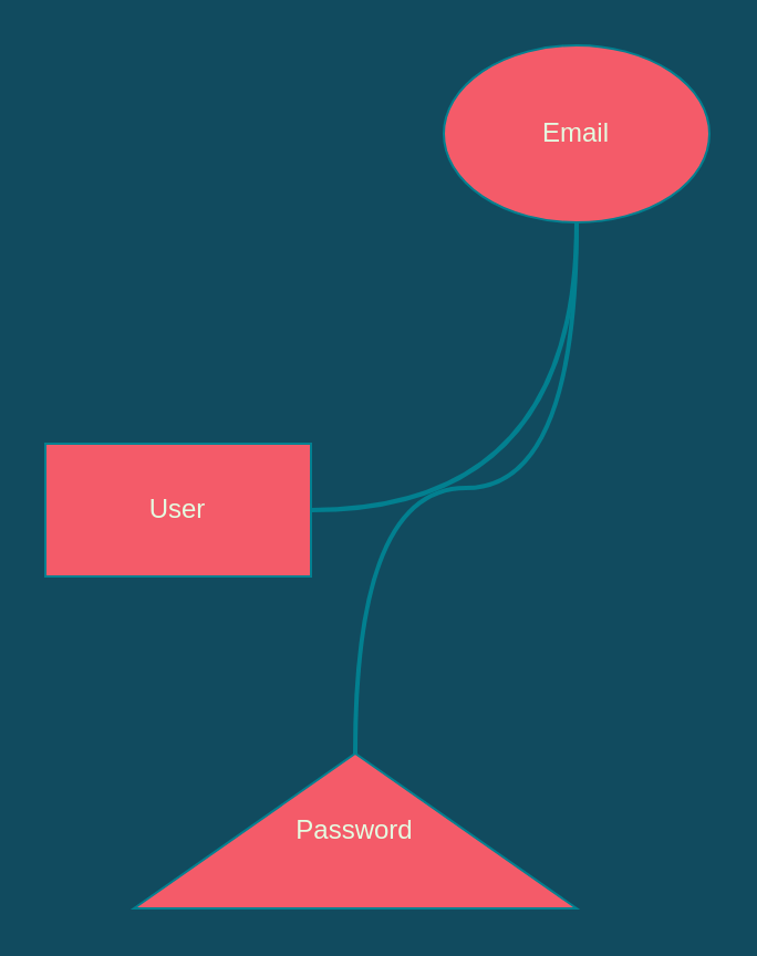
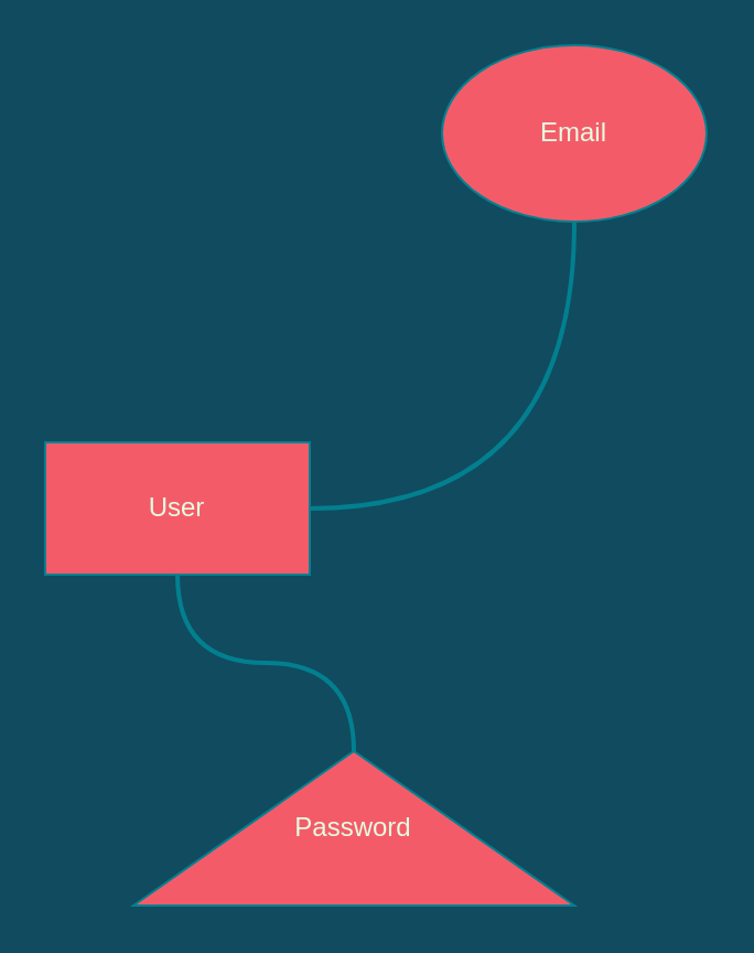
  <mxCell id="0" />
  <mxCell id="1" parent="0" />
  <mxCell id="2" style="edgeStyle=orthogonalEdgeStyle;orthogonalLoop=1;jettySize=auto;html=1;exitX=1;exitY=0.5;exitDx=0;exitDy=0;strokeWidth=2;endArrow=none;endFill=0;curved=1;labelBackgroundColor=#114B5F;strokeColor=#028090;fontColor=#E4FDE1;" edge="1" parent="1" source="3" target="4"><mxGeometry relative="1" as="geometry" /></mxCell>
  <mxCell id="3" value="User" style="rounded=0;whiteSpace=wrap;html=1;fillColor=#F45B69;strokeColor=#028090;fontColor=#E4FDE1;" vertex="1" parent="1"><mxGeometry x="20" y="200" width="120" height="60" as="geometry" /></mxCell>
  <mxCell id="4" value="Email" style="ellipse;whiteSpace=wrap;html=1;fillColor=#F45B69;strokeColor=#028090;fontColor=#E4FDE1;" vertex="1" parent="1"><mxGeometry x="200" y="20" width="120" height="80" as="geometry" /></mxCell>
- <mxCell id="5" value="" style="edgeStyle=orthogonalEdgeStyle;curved=1;orthogonalLoop=1;jettySize=auto;html=1;endArrow=none;endFill=0;strokeWidth=2;labelBackgroundColor=#114B5F;strokeColor=#028090;fontColor=#E4FDE1;" edge="1" parent="1" source="6" target="4"><mxGeometry relative="1" as="geometry" /></mxCell>
+ <mxCell id="5" value="" style="edgeStyle=orthogonalEdgeStyle;curved=1;orthogonalLoop=1;jettySize=auto;html=1;endArrow=none;endFill=0;strokeWidth=2;labelBackgroundColor=#114B5F;strokeColor=#028090;fontColor=#E4FDE1;" edge="1" parent="1" source="6" target="3"><mxGeometry relative="1" as="geometry" /></mxCell>
  <mxCell id="6" value="Password" style="triangle;whiteSpace=wrap;html=1;direction=north;fillColor=#F45B69;strokeColor=#028090;fontColor=#E4FDE1;" vertex="1" parent="1"><mxGeometry x="60" y="340" width="200" height="70" as="geometry" /></mxCell>
